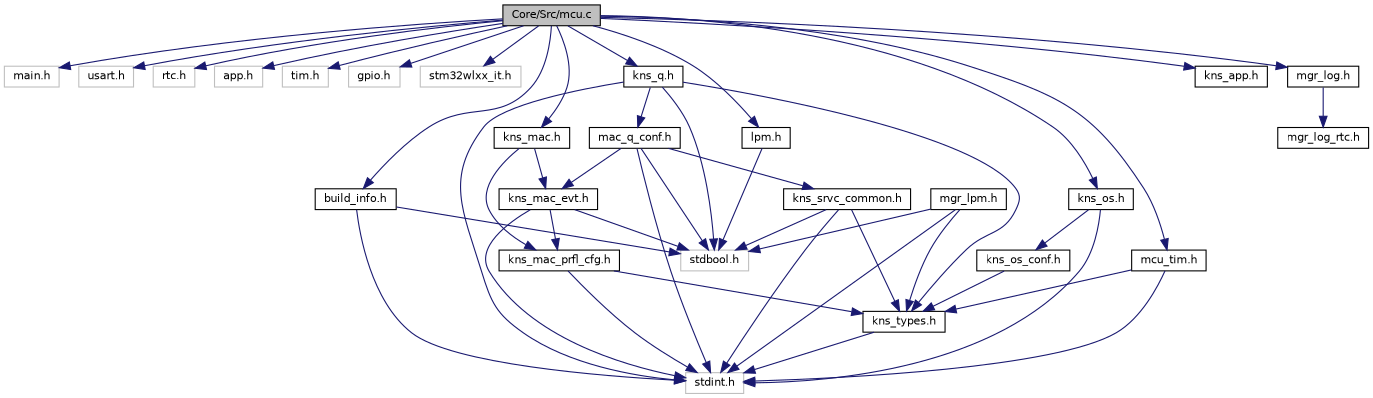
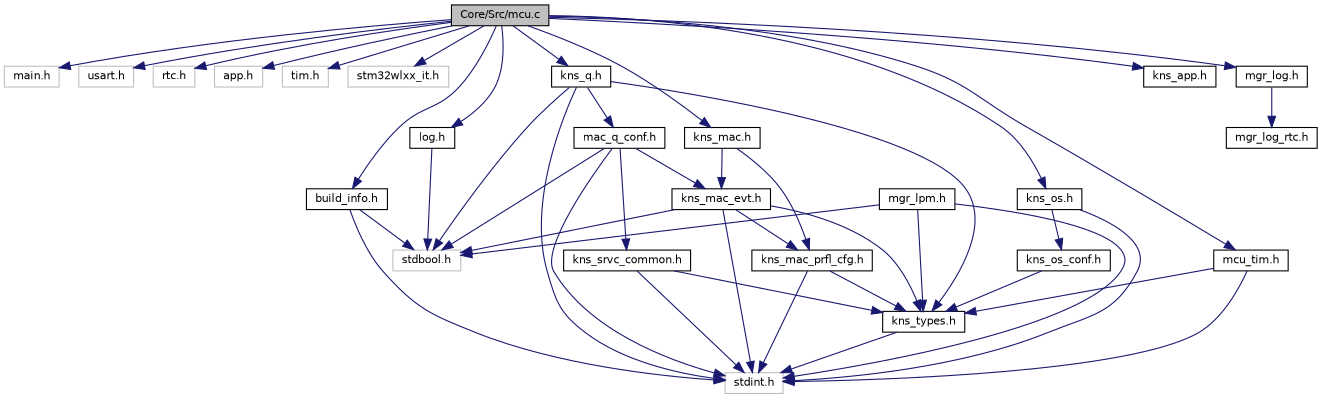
  digraph {
    node [color=black fillcolor=white fontname=Helvetica fontsize=10 shape=record style=filled]
    edge [color=midnightblue fontname=Helvetica fontsize=10 labelfontname=Helvetica labelfontsize=10 style=solid]
    n1 [fillcolor=grey75 fontcolor=black height=0.2 label="Core/Src/mcu.c" width=0.4]
    n2 [color=grey75 height=0.2 label="main.h" width=0.4]
    n3 [color=grey75 height=0.2 label="usart.h" width=0.4]
    n4 [color=grey75 height=0.2 label="rtc.h" width=0.4]
    n5 [color=grey75 height=0.2 label="app.h" width=0.4]
    n6 [color=grey75 height=0.2 label="tim.h" width=0.4]
-   n7 [color=grey75 height=0.2 label="gpio.h" width=0.4]
    n8 [color=grey75 height=0.2 label="stm32wlxx_it.h" width=0.4]
    n9 [height=0.2 label="build_info.h" width=0.4]
    n10 [height=0.2 label="kns_q.h" width=0.4]
    n11 [height=0.2 label="kns_os.h" width=0.4]
    n12 [height=0.2 label="mcu_tim.h" width=0.4]
    n13 [height=0.2 label="kns_mac.h" width=0.4]
    n14 [height=0.2 label="kns_app.h" width=0.4]
-   n15 [height=0.2 label="lpm.h" width=0.4]
+   n15 [height=0.2 label="log.h" width=0.4]
    n16 [height=0.2 label="mgr_log.h" width=0.4]
    n17 [color=grey75 height=0.2 label="stdbool.h" width=0.4]
    n18 [color=grey75 height=0.2 label="stdint.h" width=0.4]
    n19 [height=0.2 label="kns_types.h" width=0.4]
    n20 [height=0.2 label="mac_q_conf.h" width=0.4]
    n21 [height=0.2 label="kns_os_conf.h" width=0.4]
    n22 [height=0.2 label="kns_mac_evt.h" width=0.4]
    n23 [height=0.2 label="kns_mac_prfl_cfg.h" width=0.4]
    n24 [height=0.2 label="mgr_log_rtc.h" width=0.4]
    n25 [height=0.2 label="kns_srvc_common.h" width=0.4]
    n26 [height=0.2 label="mgr_lpm.h" width=0.4]
    n1 -> n2
    n1 -> n3
    n1 -> n4
    n1 -> n5
    n1 -> n6
-   n1 -> n7
    n1 -> n8
    n1 -> n9
    n1 -> n10
    n1 -> n11
    n1 -> n12
    n1 -> n13
    n1 -> n14
    n1 -> n15
    n1 -> n16
    n9 -> n17
    n9 -> n18
    n10 -> n17
    n10 -> n18
    n10 -> n19
    n10 -> n20
    n11 -> n18
    n11 -> n21
    n12 -> n18
    n12 -> n19
    n13 -> n22
    n13 -> n23
    n15 -> n17
    n16 -> n24
    n19 -> n18
    n20 -> n17
    n20 -> n18
    n20 -> n22
    n20 -> n25
    n21 -> n19
    n22 -> n17
    n22 -> n18
+   n22 -> n19
    n22 -> n23
    n23 -> n18
    n23 -> n19
-   n25 -> n17
    n25 -> n18
    n25 -> n19
    n26 -> n17
    n26 -> n18
    n26 -> n19
  }
